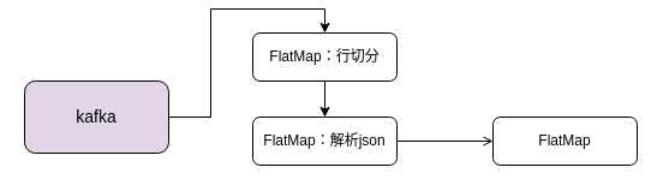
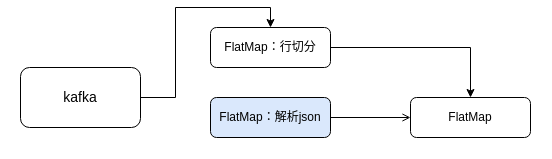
  <mxCell id="0" />
  <mxCell id="1" parent="0" />
  <mxCell id="2" style="edgeStyle=orthogonalEdgeStyle;rounded=0;orthogonalLoop=1;jettySize=auto;html=1;entryX=0.5;entryY=0;entryDx=0;entryDy=0;" edge="1" parent="1" source="3" target="7"><mxGeometry relative="1" as="geometry" /></mxCell>
- <mxCell id="3" value="&lt;font style=&quot;font-size: 14px;&quot;&gt;kafka&lt;/font&gt;" style="rounded=1;whiteSpace=wrap;html=1;fillColor=#e1d5e7;" vertex="1" parent="1"><mxGeometry x="20" y="60" width="120" height="60" as="geometry" /></mxCell>
+ <mxCell id="3" value="&lt;font style=&quot;font-size: 14px;&quot;&gt;kafka&lt;/font&gt;" style="rounded=1;whiteSpace=wrap;html=1;" vertex="1" parent="1"><mxGeometry x="20" y="60" width="120" height="60" as="geometry" /></mxCell>
  <mxCell id="4" value="" style="edgeStyle=orthogonalEdgeStyle;rounded=0;orthogonalLoop=1;jettySize=auto;html=1;endArrow=open;" edge="1" parent="1" source="5" target="8"><mxGeometry relative="1" as="geometry" /></mxCell>
- <mxCell id="5" value="FlatMap：解析json" style="rounded=1;whiteSpace=wrap;html=1;" vertex="1" parent="1"><mxGeometry x="210" y="90" width="120" height="40" as="geometry" /></mxCell>
- <mxCell id="6" value="" style="edgeStyle=orthogonalEdgeStyle;rounded=0;orthogonalLoop=1;jettySize=auto;html=1;" edge="1" parent="1" source="7" target="5"><mxGeometry relative="1" as="geometry" /></mxCell>
+ <mxCell id="5" value="FlatMap：解析json" style="rounded=1;whiteSpace=wrap;html=1;fillColor=#dae8fc;" vertex="1" parent="1"><mxGeometry x="210" y="90" width="120" height="40" as="geometry" /></mxCell>
+ <mxCell id="6" value="" style="edgeStyle=orthogonalEdgeStyle;rounded=0;orthogonalLoop=1;jettySize=auto;html=1;" edge="1" parent="1" source="7" target="8"><mxGeometry relative="1" as="geometry" /></mxCell>
  <mxCell id="7" value="FlatMap：行切分" style="rounded=1;whiteSpace=wrap;html=1;" vertex="1" parent="1"><mxGeometry x="210" y="20" width="120" height="40" as="geometry" /></mxCell>
  <mxCell id="8" value="FlatMap" style="rounded=1;whiteSpace=wrap;html=1;" vertex="1" parent="1"><mxGeometry x="410" y="90" width="120" height="40" as="geometry" /></mxCell>
